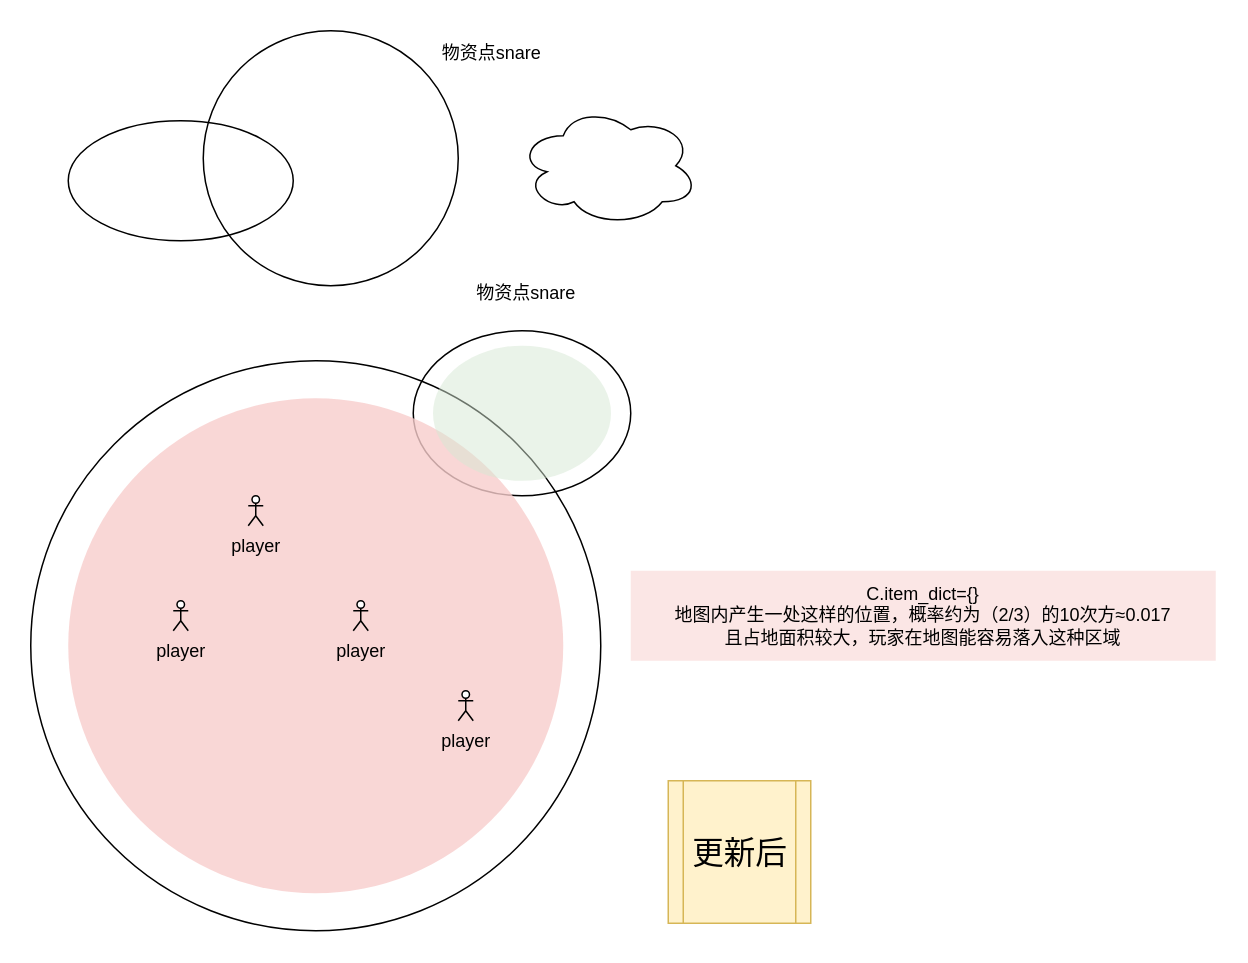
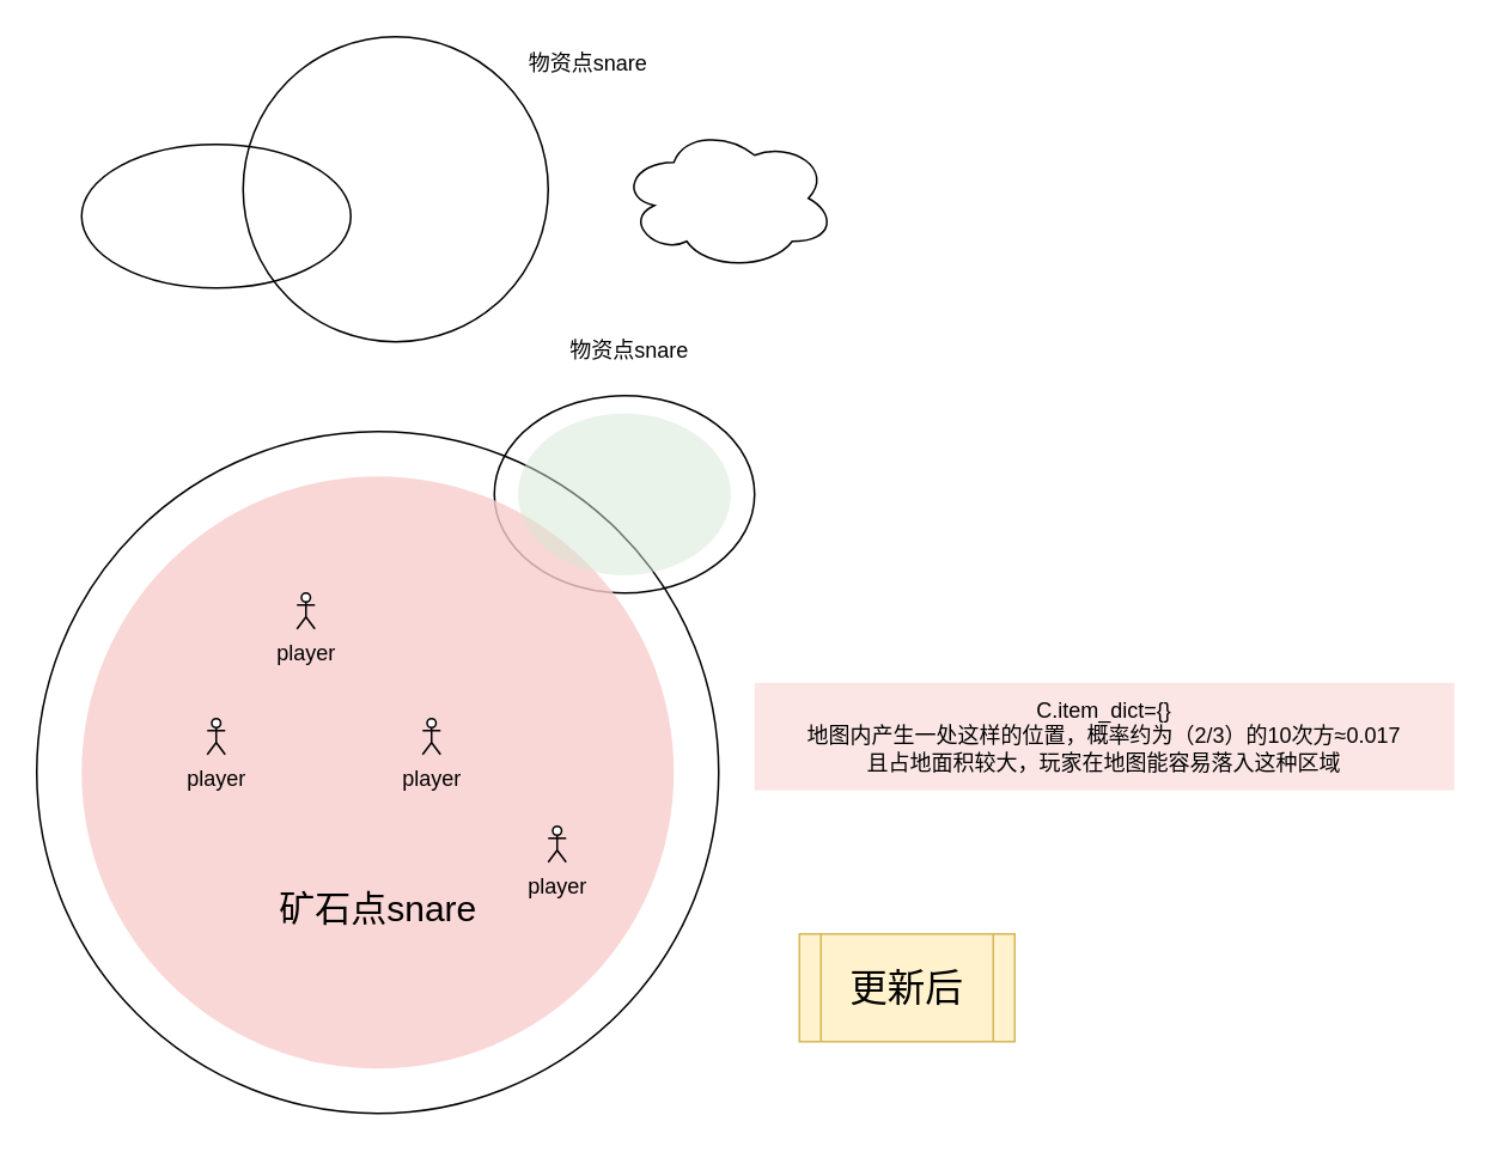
  <mxCell id="0" />
  <mxCell id="1" parent="0" />
  <mxCell id="2" value="" style="ellipse;whiteSpace=wrap;html=1;fillColor=none;" parent="1" vertex="1"><mxGeometry x="45" y="80" width="150" height="80" as="geometry" /></mxCell>
  <mxCell id="3" value="" style="ellipse;whiteSpace=wrap;html=1;aspect=fixed;fillColor=none;" parent="1" vertex="1"><mxGeometry x="135" y="20" width="170" height="170" as="geometry" /></mxCell>
  <mxCell id="4" value="" style="ellipse;shape=cloud;whiteSpace=wrap;html=1;fillColor=none;" parent="1" vertex="1"><mxGeometry x="345" y="70" width="120" height="80" as="geometry" /></mxCell>
  <mxCell id="5" value="" style="ellipse;whiteSpace=wrap;html=1;aspect=fixed;fillColor=none;" parent="1" vertex="1"><mxGeometry x="20" y="240" width="380" height="380" as="geometry" /></mxCell>
  <mxCell id="6" value="" style="ellipse;whiteSpace=wrap;html=1;fillColor=none;" parent="1" vertex="1"><mxGeometry x="275" y="220" width="145" height="110" as="geometry" /></mxCell>
  <mxCell id="7" value="" style="ellipse;whiteSpace=wrap;html=1;aspect=fixed;strokeColor=none;fillColor=#f8cecc;opacity=80;" parent="1" vertex="1"><mxGeometry x="45" y="265" width="330" height="330" as="geometry" /></mxCell>
  <mxCell id="8" value="物资点snare" style="text;html=1;strokeColor=none;fillColor=none;align=center;verticalAlign=middle;whiteSpace=wrap;rounded=0;" parent="1" vertex="1"><mxGeometry x="288.18" y="180" width="125" height="30" as="geometry" /></mxCell>
  <mxCell id="9" value="物资点snare" style="text;html=1;strokeColor=none;fillColor=none;align=center;verticalAlign=middle;whiteSpace=wrap;rounded=0;" parent="1" vertex="1"><mxGeometry x="265" y="20" width="125" height="30" as="geometry" /></mxCell>
+ <mxCell id="10" value="矿石点snare" style="text;html=1;strokeColor=none;fillColor=none;align=center;verticalAlign=middle;whiteSpace=wrap;rounded=0;fontSize=20;" parent="1" vertex="1"><mxGeometry x="147.5" y="490" width="125" height="30" as="geometry" /></mxCell>
  <mxCell id="11" value="" style="ellipse;whiteSpace=wrap;html=1;fillColor=#d5e8d4;strokeColor=none;opacity=50;" parent="1" vertex="1"><mxGeometry x="288.18" y="230" width="118.64" height="90" as="geometry" /></mxCell>
  <mxCell id="12" value="C.item_dict={}&lt;br&gt;地图内产生一处这样的位置，概率约为（2/3）的10次方≈0.017&lt;br&gt;且占地面积较大，玩家在地图能容易落入这种区域" style="text;html=1;strokeColor=none;fillColor=#f8cecc;align=center;verticalAlign=middle;whiteSpace=wrap;rounded=0;opacity=50;" parent="1" vertex="1"><mxGeometry x="420" y="380" width="390" height="60" as="geometry" /></mxCell>
  <mxCell id="13" value="player" style="shape=umlActor;verticalLabelPosition=bottom;verticalAlign=top;html=1;outlineConnect=0;" vertex="1" parent="1"><mxGeometry x="165" y="330" width="10" height="20" as="geometry" /></mxCell>
  <mxCell id="14" value="player" style="shape=umlActor;verticalLabelPosition=bottom;verticalAlign=top;html=1;outlineConnect=0;" vertex="1" parent="1"><mxGeometry x="115" y="400" width="10" height="20" as="geometry" /></mxCell>
  <mxCell id="15" value="player" style="shape=umlActor;verticalLabelPosition=bottom;verticalAlign=top;html=1;outlineConnect=0;" vertex="1" parent="1"><mxGeometry x="235" y="400" width="10" height="20" as="geometry" /></mxCell>
  <mxCell id="16" value="player" style="shape=umlActor;verticalLabelPosition=bottom;verticalAlign=top;html=1;outlineConnect=0;" vertex="1" parent="1"><mxGeometry x="305" y="460" width="10" height="20" as="geometry" /></mxCell>
- <mxCell id="17" value="更新后" style="shape=process;whiteSpace=wrap;html=1;backgroundOutline=1;fillColor=#fff2cc;strokeColor=#d6b656;fontSize=21;" vertex="1" parent="1"><mxGeometry x="445" y="520" width="95" height="95" as="geometry" /></mxCell>
+ <mxCell id="17" value="更新后" style="shape=process;whiteSpace=wrap;html=1;backgroundOutline=1;fillColor=#fff2cc;strokeColor=#d6b656;fontSize=21;" vertex="1" parent="1"><mxGeometry x="445" y="520" width="120" height="60" as="geometry" /></mxCell>
